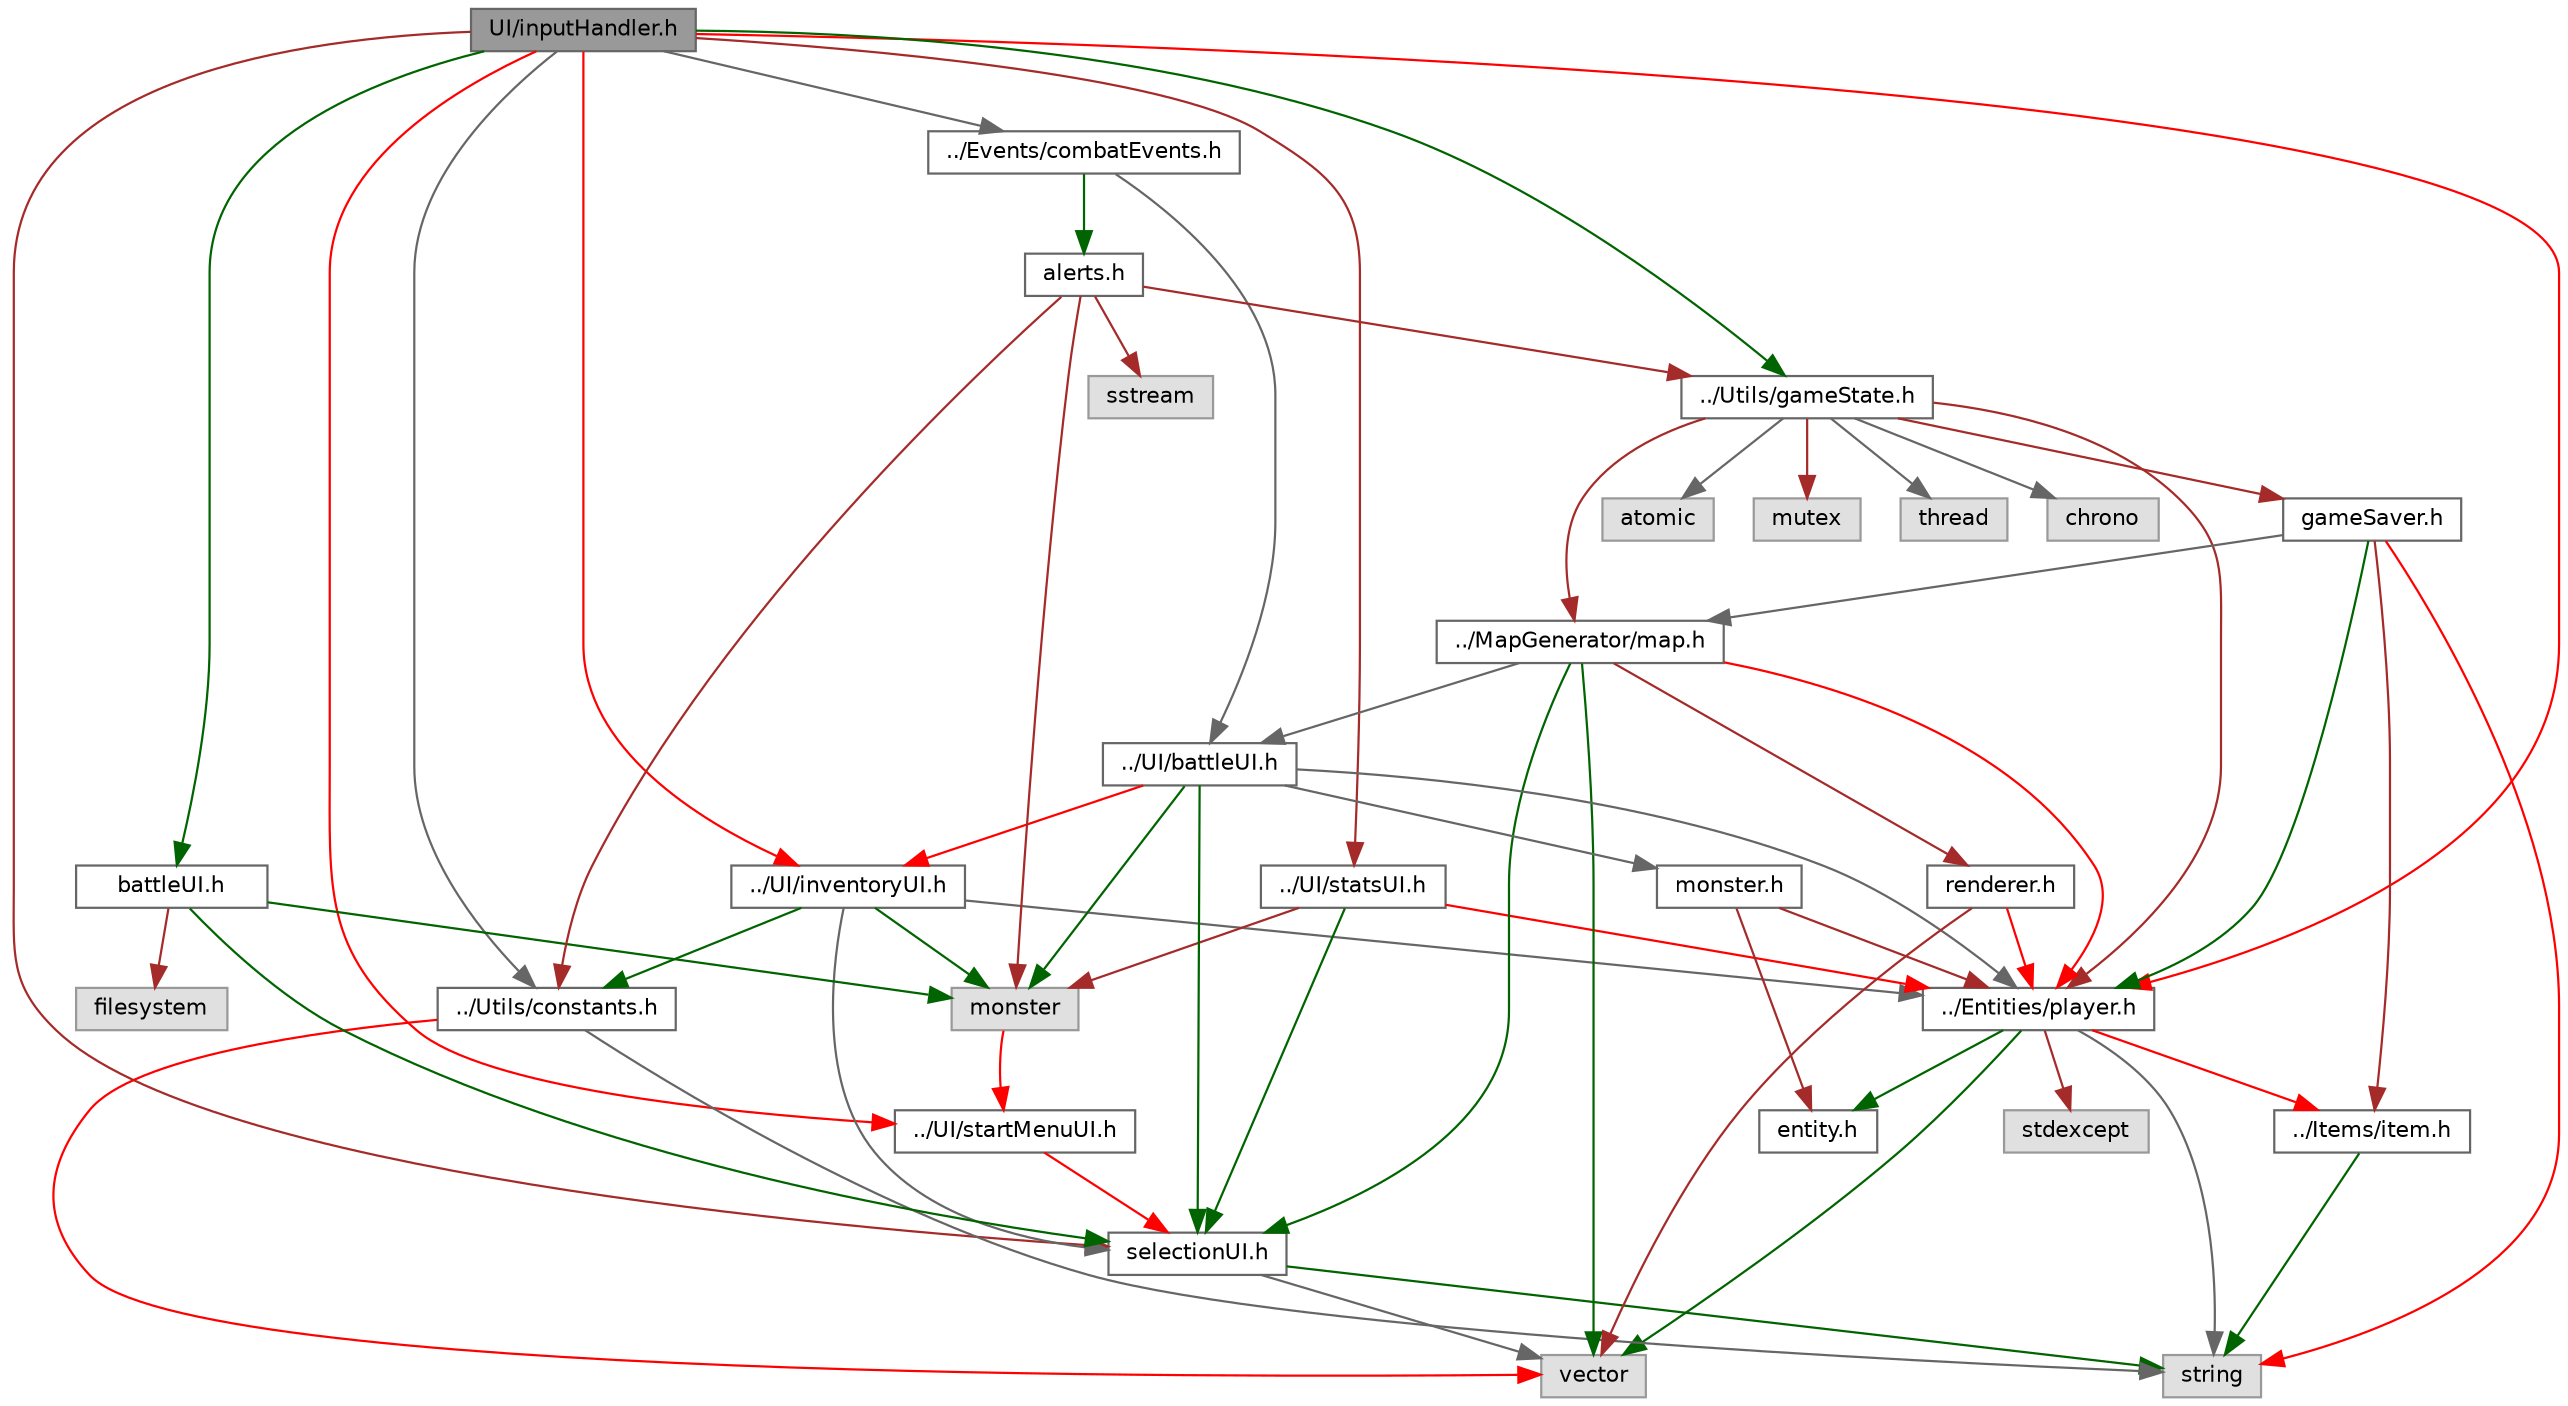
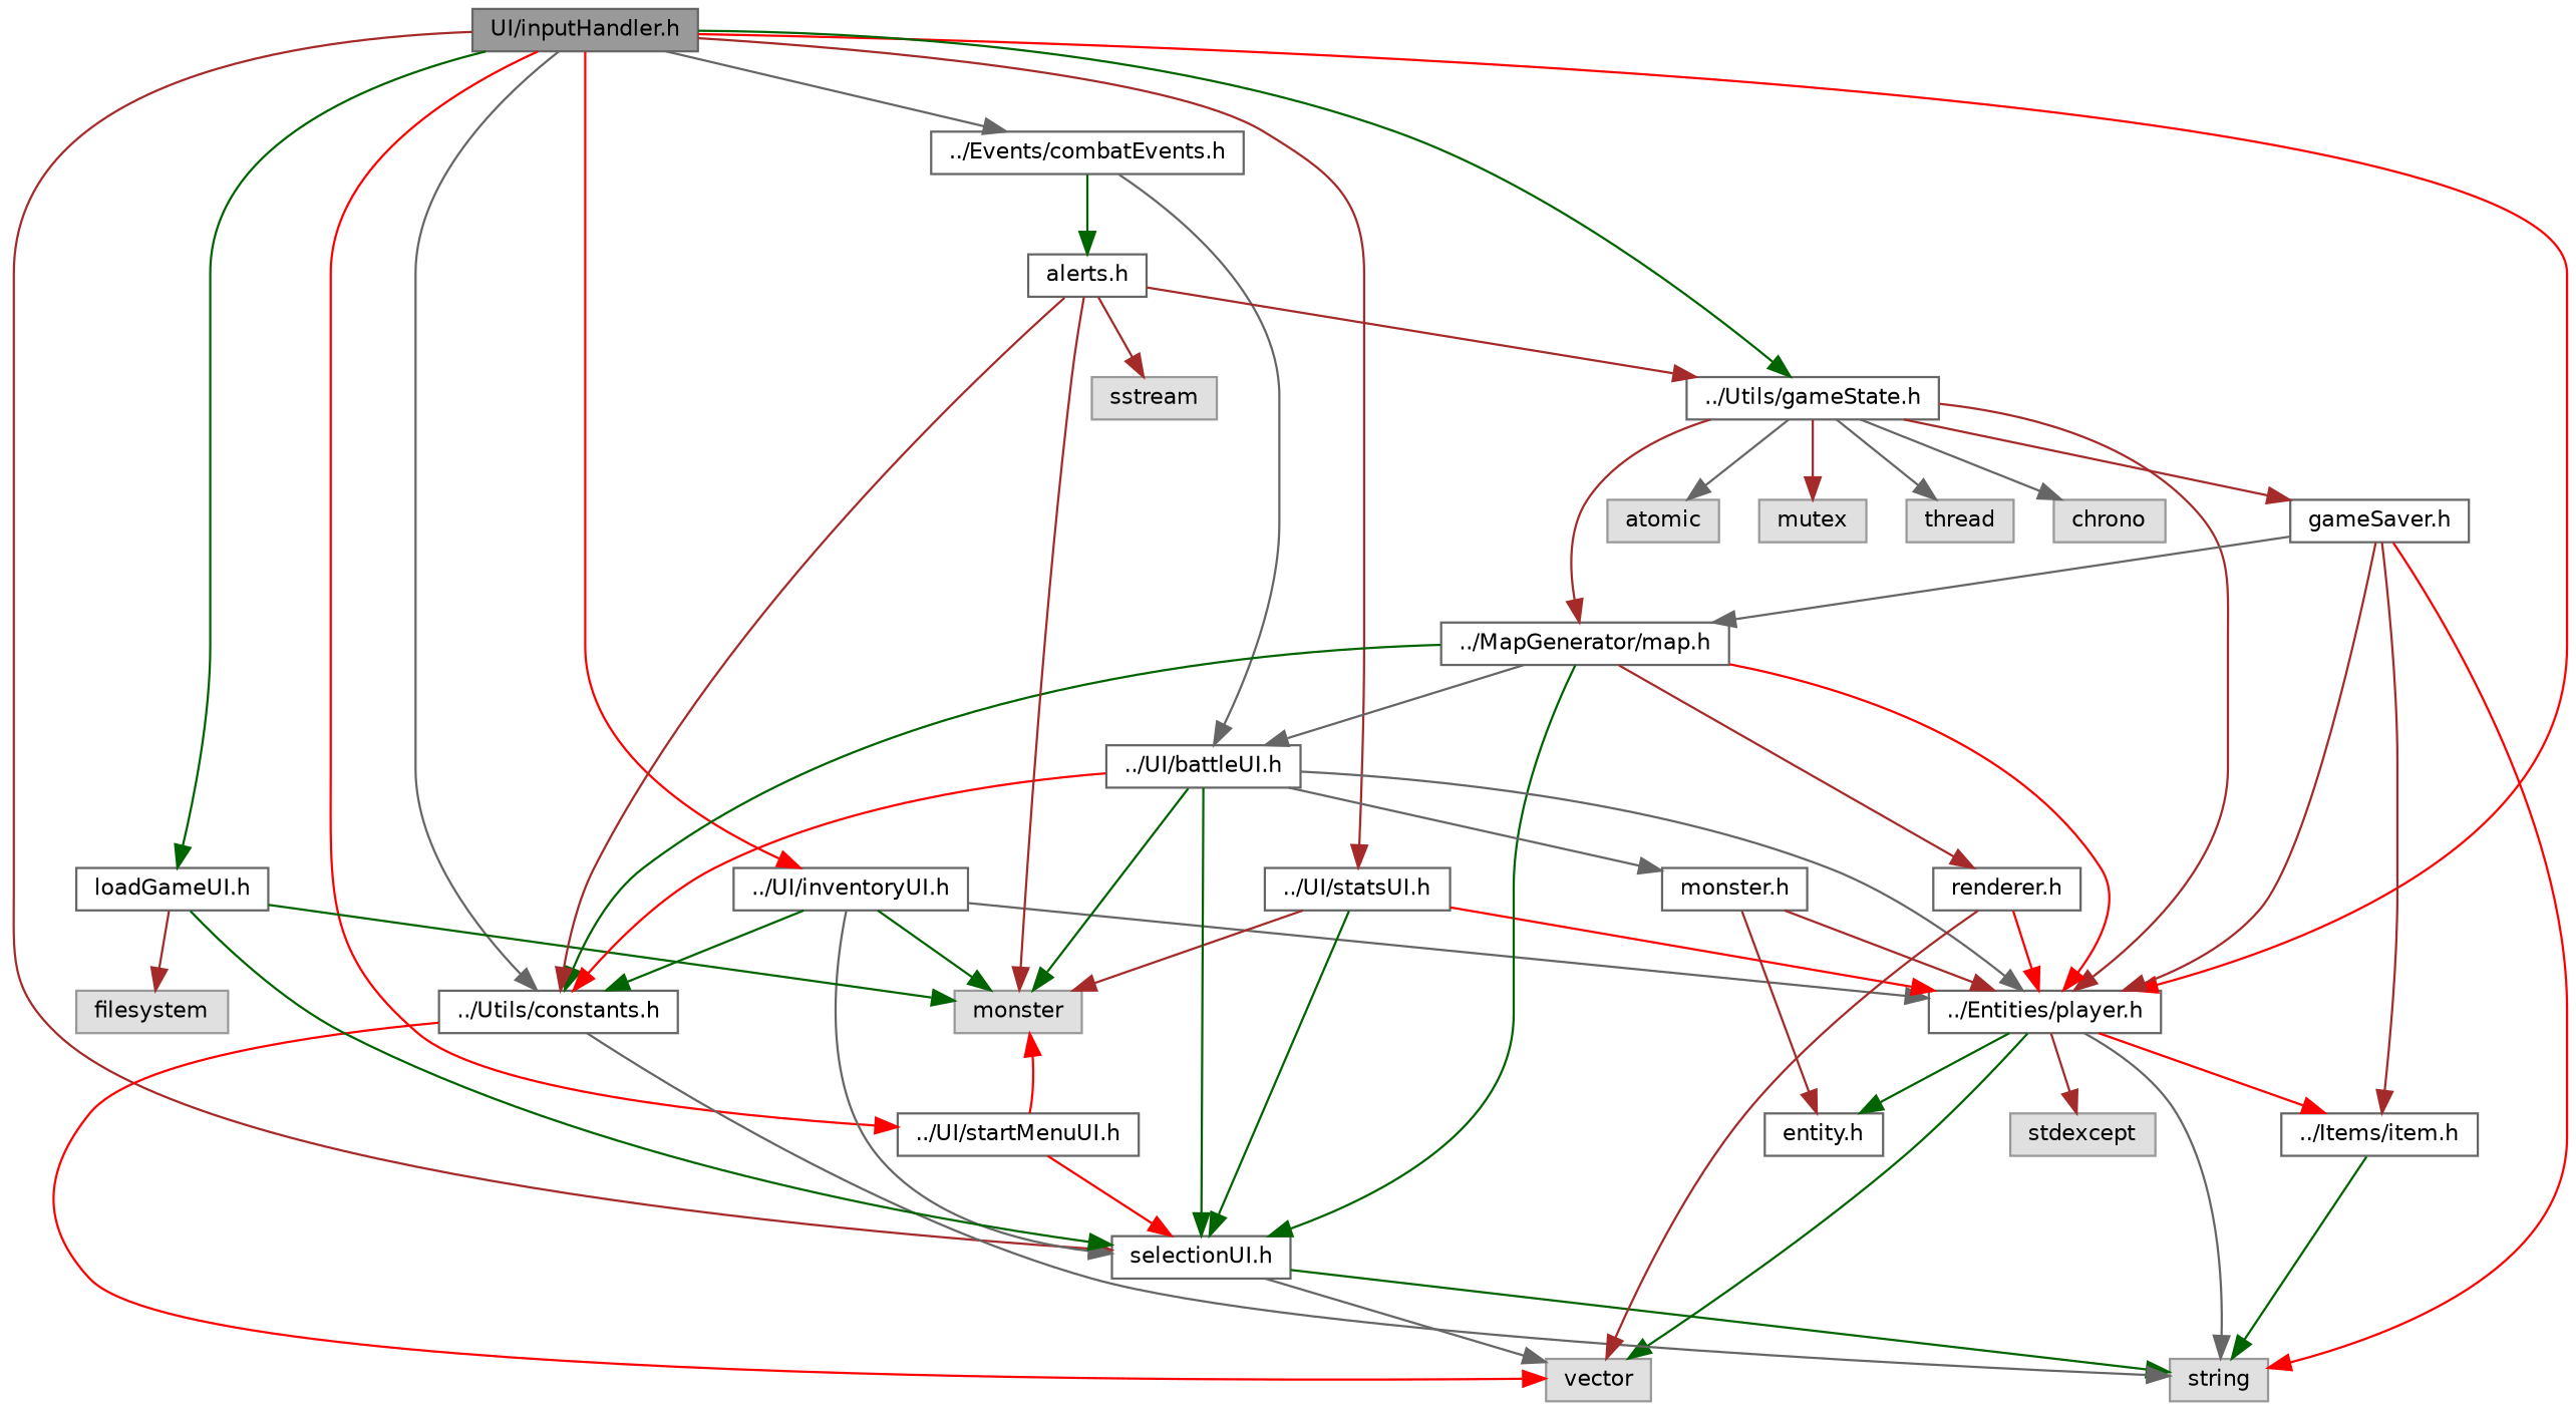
  digraph {
    node [color=grey40 fillcolor=white fontname=Helvetica fontsize=10 shape=box style=filled]
    edge [color=brown fontname=Helvetica fontsize=10 labelfontname=Helvetica labelfontsize=10 style=solid]
    n1 [color=gray40 fillcolor=grey60 fontcolor=black height=0.2 label="UI/inputHandler.h" width=0.4]
    n2 [height=0.2 label="../Entities/player.h" width=0.4]
    n3 [height=0.2 label="../UI/inventoryUI.h" width=0.4]
    n4 [height=0.2 label="selectionUI.h" width=0.4]
    n5 [height=0.2 label="../Utils/constants.h" width=0.4]
    n6 [height=0.2 label="../UI/statsUI.h" width=0.4]
    n7 [height=0.2 label="../UI/startMenuUI.h" width=0.4]
    n8 [height=0.2 label="../Utils/gameState.h" width=0.4]
-   n9 [height=0.2 label="battleUI.h" width=0.4]
+   n9 [height=0.2 label="loadGameUI.h" width=0.4]
    n10 [height=0.2 label="../Events/combatEvents.h" width=0.4]
    n11 [height=0.2 label="entity.h" width=0.4]
    n12 [height=0.2 label="../Items/item.h" width=0.4]
    n13 [color=grey60 fillcolor="#E0E0E0" height=0.2 label=vector width=0.4]
    n14 [color=grey60 fillcolor="#E0E0E0" height=0.2 label=stdexcept width=0.4]
    n15 [color=grey60 fillcolor="#E0E0E0" height=0.2 label=string width=0.4]
    n16 [color=grey60 fillcolor="#E0E0E0" height=0.2 label=monster width=0.4]
    n17 [color=grey60 fillcolor="#E0E0E0" height=0.2 label=thread width=0.4]
    n18 [color=grey60 fillcolor="#E0E0E0" height=0.2 label=chrono width=0.4]
    n19 [color=grey60 fillcolor="#E0E0E0" height=0.2 label=atomic width=0.4]
    n20 [color=grey60 fillcolor="#E0E0E0" height=0.2 label=mutex width=0.4]
    n21 [height=0.2 label="../MapGenerator/map.h" width=0.4]
    n22 [height=0.2 label="gameSaver.h" width=0.4]
    n23 [color=grey60 fillcolor="#E0E0E0" height=0.2 label=filesystem width=0.4]
    n24 [height=0.2 label="../UI/battleUI.h" width=0.4]
    n25 [height=0.2 label="alerts.h" width=0.4]
    n26 [height=0.2 label="monster.h" width=0.4]
    n27 [height=0.2 label="renderer.h" width=0.4]
    n28 [color=grey60 fillcolor="#E0E0E0" height=0.2 label=sstream width=0.4]
    n1 -> n2 [color=red]
    n1 -> n3 [color=red]
    n1 -> n4
    n1 -> n5 [color=gray40]
    n1 -> n6
    n1 -> n7 [color=red]
    n1 -> n8 [color=darkgreen]
    n1 -> n9 [color=darkgreen]
    n1 -> n10 [color=gray40]
    n2 -> n11 [color=darkgreen]
    n2 -> n12 [color=red]
    n2 -> n13 [color=darkgreen]
    n2 -> n14
    n2 -> n15 [color=gray40]
    n3 -> n2 [color=gray40]
    n3 -> n4 [color=gray40]
    n3 -> n5 [color=darkgreen]
    n3 -> n16 [color=darkgreen]
    n4 -> n13 [color=gray40]
    n4 -> n15 [color=darkgreen]
    n5 -> n13 [color=red]
    n5 -> n15 [color=gray40]
    n6 -> n2 [color=red]
    n6 -> n4 [color=darkgreen]
    n6 -> n16
    n7 -> n4 [color=red]
-   n16 -> n7 [color=red]
+   n7 -> n16 [color=red]
    n8 -> n2
    n8 -> n17 [color=gray40]
    n8 -> n18 [color=gray40]
    n8 -> n19 [color=gray40]
    n8 -> n20
    n8 -> n21
    n8 -> n22
    n9 -> n4 [color=darkgreen]
    n9 -> n16 [color=darkgreen]
    n9 -> n23
    n10 -> n24 [color=gray40]
    n10 -> n25 [color=darkgreen]
    n12 -> n15 [color=darkgreen]
    n21 -> n2 [color=red]
    n21 -> n4 [color=darkgreen]
-   n21 -> n13 [color=darkgreen]
+   n21 -> n5 [color=darkgreen]
    n21 -> n24 [color=gray40]
    n21 -> n27
-   n22 -> n2 [color=darkgreen]
+   n22 -> n2
    n22 -> n12
    n22 -> n15 [color=red]
    n22 -> n21 [color=gray40]
    n24 -> n2 [color=gray40]
    n24 -> n4 [color=darkgreen]
-   n24 -> n3 [color=red]
+   n24 -> n5 [color=red]
    n24 -> n16 [color=darkgreen]
    n24 -> n26 [color=gray40]
    n25 -> n5
    n25 -> n8
    n25 -> n16
    n25 -> n28
    n26 -> n2
    n26 -> n11
    n27 -> n2 [color=red]
    n27 -> n13
  }
